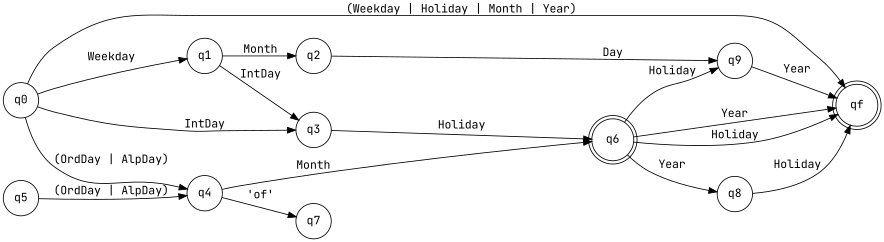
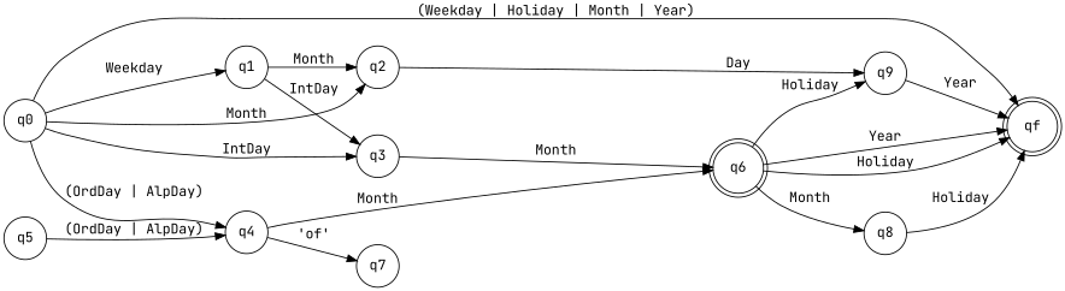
  digraph {
    fontname="JetBrains Mono"
    rankdir=LR
    node [fontname="JetBrains Mono" shape=circle]
    edge [fontname="JetBrains Mono"]
    q6 [shape=doublecircle]
    qf [shape=doublecircle]
    q8
    q9
    q0
    q1
    q2
    q3
    q4
    q7
    q5
    q6 -> qf [label=Year]
    q6 -> qf [label=Holiday]
-   q6 -> q8 [label=Year]
+   q6 -> q8 [label=Month]
    q6 -> q9 [label=Holiday]
    q8 -> qf [label=Holiday]
    q9 -> qf [label=Year]
    q0 -> qf [label="(Weekday | Holiday | Month | Year)"]
    q0 -> q1 [label=Weekday]
+   q0 -> q2 [label=Month]
    q0 -> q3 [label=IntDay]
    q0 -> q4 [label="(OrdDay | AlpDay)"]
    q1 -> q2 [label=Month]
    q1 -> q3 [label=IntDay]
    q2 -> q9 [label=Day]
-   q3 -> q6 [label=Holiday]
+   q3 -> q6 [label=Month]
    q4 -> q6 [label=Month]
    q4 -> q7 [label="'of'"]
    q5 -> q4 [label="(OrdDay | AlpDay)"]
  }
